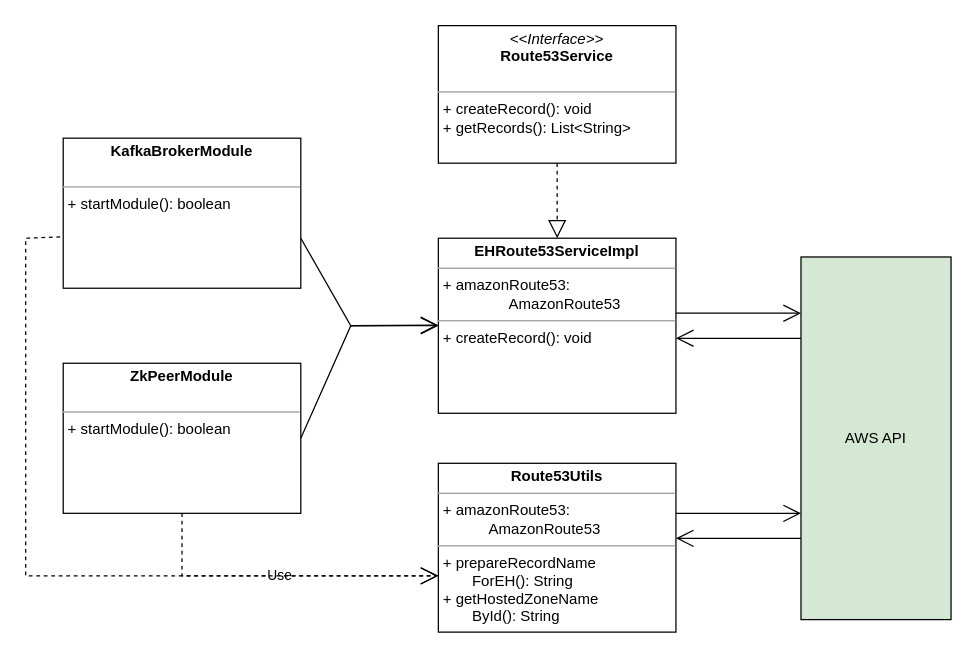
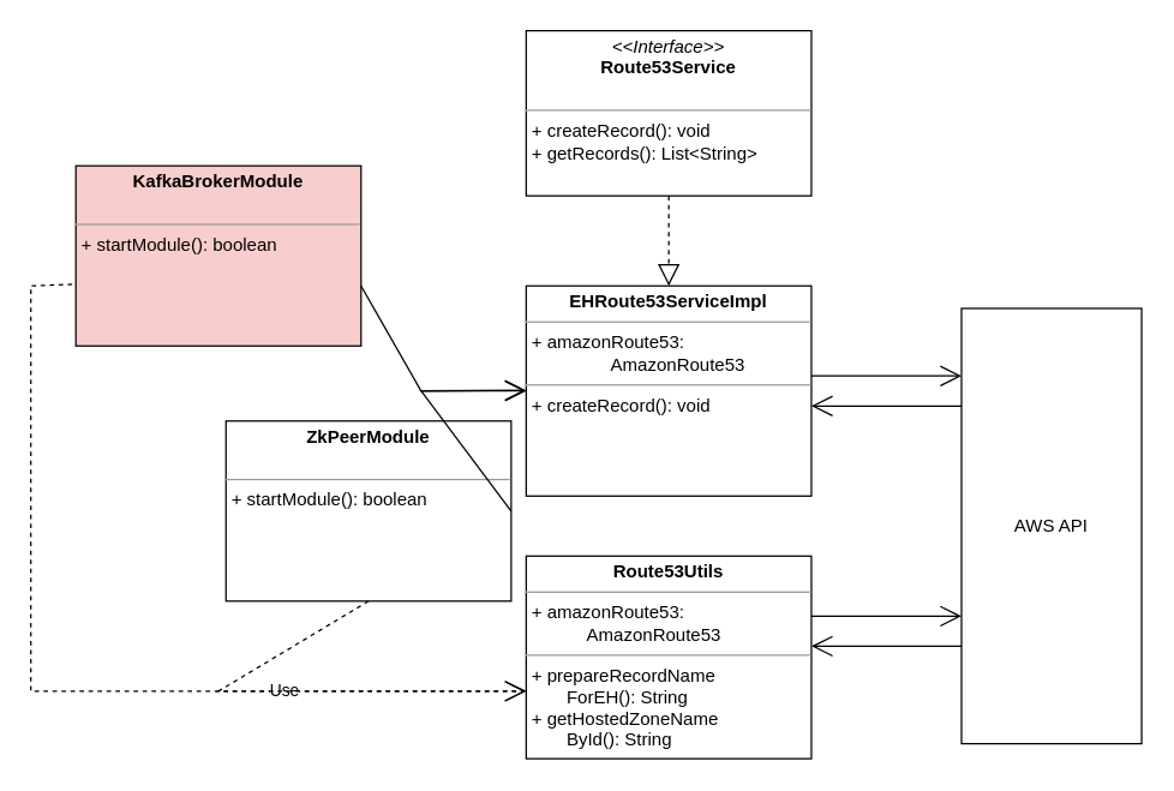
  <mxCell id="0" />
  <mxCell id="1" parent="0" />
  <mxCell id="2" value="&lt;p style=&quot;margin: 0px ; margin-top: 4px ; text-align: center&quot;&gt;&lt;i&gt;&amp;lt;&amp;lt;Interface&amp;gt;&amp;gt;&lt;/i&gt;&lt;br&gt;&lt;b&gt;Route53Service&lt;/b&gt;&lt;br&gt;&lt;/p&gt;&lt;p style=&quot;margin: 0px ; margin-left: 4px&quot;&gt;&lt;br&gt;&lt;/p&gt;&lt;hr size=&quot;1&quot;&gt;&lt;p style=&quot;margin: 0px ; margin-left: 4px&quot;&gt;+ createRecord(): void&lt;br&gt;+ getRecords(): List&amp;lt;String&amp;gt;&lt;/p&gt;" style="verticalAlign=top;align=left;overflow=fill;fontSize=12;fontFamily=Helvetica;html=1;" parent="1" vertex="1"><mxGeometry x="350" y="20" width="190" height="110" as="geometry" /></mxCell>
  <mxCell id="3" value="&lt;p style=&quot;margin: 0px ; margin-top: 4px ; text-align: center&quot;&gt;&lt;b&gt;EHRoute53ServiceImpl&lt;/b&gt;&lt;br&gt;&lt;/p&gt;&lt;hr size=&quot;1&quot;&gt;&lt;p style=&quot;margin: 0px ; margin-left: 4px&quot;&gt;+ amazonRoute53: &lt;br&gt;&amp;nbsp; &amp;nbsp; &amp;nbsp; &amp;nbsp; &amp;nbsp; &amp;nbsp; &amp;nbsp; &amp;nbsp; AmazonRoute53&lt;/p&gt;&lt;hr size=&quot;1&quot;&gt;&lt;p style=&quot;margin: 0px ; margin-left: 4px&quot;&gt;+ createRecord(): void&lt;/p&gt;&lt;p style=&quot;margin: 0px ; margin-left: 4px&quot;&gt;&lt;br&gt;&lt;/p&gt;" style="verticalAlign=top;align=left;overflow=fill;fontSize=12;fontFamily=Helvetica;html=1;" parent="1" vertex="1"><mxGeometry x="350" y="190" width="190" height="140" as="geometry" /></mxCell>
  <mxCell id="4" value="&lt;p style=&quot;margin: 0px ; margin-top: 4px ; text-align: center&quot;&gt;&lt;b&gt;Route53Utils&lt;/b&gt;&lt;br&gt;&lt;/p&gt;&lt;hr size=&quot;1&quot;&gt;&lt;p style=&quot;margin: 0px ; margin-left: 4px&quot;&gt;+&amp;nbsp;amazonRoute53:&lt;/p&gt;&lt;p style=&quot;margin: 0px ; margin-left: 4px&quot;&gt;&amp;nbsp; &amp;nbsp; &amp;nbsp; &amp;nbsp; &amp;nbsp; &amp;nbsp;AmazonRoute53&lt;/p&gt;&lt;hr size=&quot;1&quot;&gt;&lt;p style=&quot;margin: 0px ; margin-left: 4px&quot;&gt;+&amp;nbsp;&lt;span&gt;prepareRecordName&lt;/span&gt;&lt;/p&gt;&lt;p style=&quot;margin: 0px 0px 0px 4px&quot;&gt;&amp;nbsp; &amp;nbsp; &amp;nbsp; &amp;nbsp;ForEH(): String&lt;/p&gt;&lt;p style=&quot;margin: 0px 0px 0px 4px&quot;&gt;+&amp;nbsp;getHostedZoneName&lt;/p&gt;&lt;p style=&quot;margin: 0px 0px 0px 4px&quot;&gt;&amp;nbsp; &amp;nbsp; &amp;nbsp; &amp;nbsp;ById(): String&lt;/p&gt;" style="verticalAlign=top;align=left;overflow=fill;fontSize=12;fontFamily=Helvetica;html=1;" parent="1" vertex="1"><mxGeometry x="350" y="370" width="190" height="135" as="geometry" /></mxCell>
  <mxCell id="5" value="" style="endArrow=block;dashed=1;endFill=0;endSize=12;html=1;rounded=0;exitX=0.5;exitY=1;exitDx=0;exitDy=0;" parent="1" source="2" target="3" edge="1"><mxGeometry width="160" relative="1" as="geometry"><mxPoint x="390" y="275" as="sourcePoint" /><mxPoint x="550" y="275" as="targetPoint" /></mxGeometry></mxCell>
- <mxCell id="6" value="&lt;p style=&quot;margin: 0px ; margin-top: 4px ; text-align: center&quot;&gt;&lt;b&gt;KafkaBrokerModule&lt;/b&gt;&lt;br&gt;&lt;/p&gt;&lt;p style=&quot;margin: 0px ; margin-left: 4px&quot;&gt;&lt;br&gt;&lt;/p&gt;&lt;hr size=&quot;1&quot;&gt;&lt;p style=&quot;margin: 0px ; margin-left: 4px&quot;&gt;+ startModule(): boolean&lt;/p&gt;&lt;p style=&quot;margin: 0px ; margin-left: 4px&quot;&gt;&lt;br&gt;&lt;/p&gt;" style="verticalAlign=top;align=left;overflow=fill;fontSize=12;fontFamily=Helvetica;html=1;" parent="1" vertex="1"><mxGeometry x="50" y="110" width="190" height="120" as="geometry" /></mxCell>
- <mxCell id="7" value="AWS API" style="rounded=0;whiteSpace=wrap;html=1;fillColor=#d5e8d4;" parent="1" vertex="1"><mxGeometry x="640" y="205" width="120" height="290" as="geometry" /></mxCell>
+ <mxCell id="6" value="&lt;p style=&quot;margin: 0px ; margin-top: 4px ; text-align: center&quot;&gt;&lt;b&gt;KafkaBrokerModule&lt;/b&gt;&lt;br&gt;&lt;/p&gt;&lt;p style=&quot;margin: 0px ; margin-left: 4px&quot;&gt;&lt;br&gt;&lt;/p&gt;&lt;hr size=&quot;1&quot;&gt;&lt;p style=&quot;margin: 0px ; margin-left: 4px&quot;&gt;+ startModule(): boolean&lt;/p&gt;&lt;p style=&quot;margin: 0px ; margin-left: 4px&quot;&gt;&lt;br&gt;&lt;/p&gt;" style="verticalAlign=top;align=left;overflow=fill;fontSize=12;fontFamily=Helvetica;html=1;fillColor=#f8cecc;" parent="1" vertex="1"><mxGeometry x="50" y="110" width="190" height="120" as="geometry" /></mxCell>
+ <mxCell id="7" value="AWS API" style="rounded=0;whiteSpace=wrap;html=1;" parent="1" vertex="1"><mxGeometry x="640" y="205" width="120" height="290" as="geometry" /></mxCell>
  <mxCell id="8" value="" style="endArrow=open;endFill=1;endSize=12;html=1;rounded=0;" parent="1" edge="1"><mxGeometry width="160" relative="1" as="geometry"><mxPoint x="540" y="250" as="sourcePoint" /><mxPoint x="640" y="250" as="targetPoint" /></mxGeometry></mxCell>
  <mxCell id="9" value="" style="endArrow=open;endFill=1;endSize=12;html=1;rounded=0;" parent="1" edge="1"><mxGeometry width="160" relative="1" as="geometry"><mxPoint x="640" y="270" as="sourcePoint" /><mxPoint x="540" y="270" as="targetPoint" /></mxGeometry></mxCell>
- <mxCell id="10" value="&lt;p style=&quot;margin: 0px ; margin-top: 4px ; text-align: center&quot;&gt;&lt;b&gt;ZkPeerModule&lt;/b&gt;&lt;br&gt;&lt;/p&gt;&lt;p style=&quot;margin: 0px ; margin-left: 4px&quot;&gt;&lt;br&gt;&lt;/p&gt;&lt;hr size=&quot;1&quot;&gt;&lt;p style=&quot;margin: 0px ; margin-left: 4px&quot;&gt;+ startModule(): boolean&lt;/p&gt;&lt;p style=&quot;margin: 0px ; margin-left: 4px&quot;&gt;&lt;br&gt;&lt;/p&gt;" style="verticalAlign=top;align=left;overflow=fill;fontSize=12;fontFamily=Helvetica;html=1;" parent="1" vertex="1"><mxGeometry x="50" y="290" width="190" height="120" as="geometry" /></mxCell>
+ <mxCell id="10" value="&lt;p style=&quot;margin: 0px ; margin-top: 4px ; text-align: center&quot;&gt;&lt;b&gt;ZkPeerModule&lt;/b&gt;&lt;br&gt;&lt;/p&gt;&lt;p style=&quot;margin: 0px ; margin-left: 4px&quot;&gt;&lt;br&gt;&lt;/p&gt;&lt;hr size=&quot;1&quot;&gt;&lt;p style=&quot;margin: 0px ; margin-left: 4px&quot;&gt;+ startModule(): boolean&lt;/p&gt;&lt;p style=&quot;margin: 0px ; margin-left: 4px&quot;&gt;&lt;br&gt;&lt;/p&gt;" style="verticalAlign=top;align=left;overflow=fill;fontSize=12;fontFamily=Helvetica;html=1;" parent="1" vertex="1"><mxGeometry x="150" y="280" width="190" height="120" as="geometry" /></mxCell>
  <mxCell id="11" value="" style="endArrow=open;endFill=1;endSize=12;html=1;rounded=0;" parent="1" edge="1"><mxGeometry width="160" relative="1" as="geometry"><mxPoint x="540" y="410" as="sourcePoint" /><mxPoint x="640" y="410" as="targetPoint" /></mxGeometry></mxCell>
  <mxCell id="12" value="" style="endArrow=open;endFill=1;endSize=12;html=1;rounded=0;" parent="1" edge="1"><mxGeometry width="160" relative="1" as="geometry"><mxPoint x="640" y="430" as="sourcePoint" /><mxPoint x="540" y="430" as="targetPoint" /></mxGeometry></mxCell>
  <mxCell id="13" value="" style="endArrow=open;endFill=1;endSize=12;html=1;rounded=0;" parent="1" edge="1"><mxGeometry width="160" relative="1" as="geometry"><mxPoint x="240" y="190" as="sourcePoint" /><mxPoint x="350" y="259.5" as="targetPoint" /><Array as="points"><mxPoint x="280" y="260" /></Array></mxGeometry></mxCell>
  <mxCell id="14" value="" style="endArrow=open;endFill=1;endSize=12;html=1;rounded=0;exitX=1;exitY=0.5;exitDx=0;exitDy=0;" parent="1" source="10" edge="1"><mxGeometry width="160" relative="1" as="geometry"><mxPoint x="155" y="240" as="sourcePoint" /><mxPoint x="350" y="260" as="targetPoint" /><Array as="points"><mxPoint x="280" y="260" /></Array></mxGeometry></mxCell>
  <mxCell id="15" value="Use" style="endArrow=open;endSize=12;dashed=1;html=1;rounded=0;exitX=0.5;exitY=1;exitDx=0;exitDy=0;" parent="1" source="10" edge="1"><mxGeometry width="160" relative="1" as="geometry"><mxPoint x="100" y="460" as="sourcePoint" /><mxPoint x="350" y="460" as="targetPoint" /><Array as="points"><mxPoint x="145" y="460" /></Array></mxGeometry></mxCell>
  <mxCell id="16" value="" style="endArrow=open;endSize=12;dashed=1;html=1;rounded=0;exitX=-0.013;exitY=0.658;exitDx=0;exitDy=0;exitPerimeter=0;" parent="1" source="6" edge="1"><mxGeometry width="160" relative="1" as="geometry"><mxPoint x="20" y="150" as="sourcePoint" /><mxPoint x="350" y="460" as="targetPoint" /><Array as="points"><mxPoint x="20" y="190" /><mxPoint x="20" y="270" /><mxPoint x="20" y="460" /></Array></mxGeometry></mxCell>
